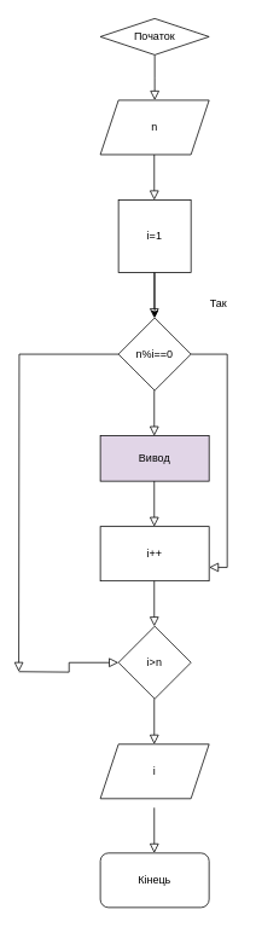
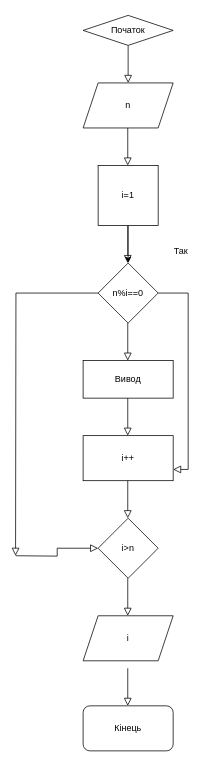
  <mxCell id="0" />
  <mxCell id="1" parent="0" />
  <mxCell id="2" value="" style="rounded=0;html=1;jettySize=auto;orthogonalLoop=1;fontSize=11;endArrow=block;endFill=0;endSize=8;strokeWidth=1;shadow=0;labelBackgroundColor=none;edgeStyle=orthogonalEdgeStyle;" parent="1" source="3" edge="1"><mxGeometry relative="1" as="geometry"><mxPoint x="170" y="110" as="targetPoint" /></mxGeometry></mxCell>
  <mxCell id="3" value="Початок" style="rhombus;whiteSpace=wrap;html=1;fontSize=12;glass=0;strokeWidth=1;shadow=0;" parent="1" vertex="1"><mxGeometry x="110" y="20" width="120" height="40" as="geometry" /></mxCell>
  <mxCell id="4" value="" style="rounded=0;html=1;jettySize=auto;orthogonalLoop=1;fontSize=11;endArrow=block;endFill=0;endSize=8;strokeWidth=1;shadow=0;labelBackgroundColor=none;edgeStyle=orthogonalEdgeStyle;" parent="1" edge="1"><mxGeometry relative="1" as="geometry"><mxPoint x="169.5" y="170" as="sourcePoint" /><mxPoint x="169.5" y="220" as="targetPoint" /><Array as="points"><mxPoint x="170" y="220" /><mxPoint x="170" y="220" /></Array></mxGeometry></mxCell>
  <mxCell id="5" value="n" style="shape=parallelogram;perimeter=parallelogramPerimeter;whiteSpace=wrap;html=1;fixedSize=1;" parent="1" vertex="1"><mxGeometry x="110" y="110" width="120" height="60" as="geometry" /></mxCell>
  <mxCell id="6" value="" style="edgeStyle=orthogonalEdgeStyle;rounded=0;orthogonalLoop=1;jettySize=auto;html=1;" edge="1" parent="1" source="7" target="8"><mxGeometry relative="1" as="geometry" /></mxCell>
  <mxCell id="7" value="i=1" style="whiteSpace=wrap;html=1;aspect=fixed;" parent="1" vertex="1"><mxGeometry x="130" y="220" width="80" height="80" as="geometry" /></mxCell>
  <mxCell id="8" value="n%i==0" style="rhombus;whiteSpace=wrap;html=1;" parent="1" vertex="1"><mxGeometry x="130" y="350" width="80" height="80" as="geometry" /></mxCell>
  <mxCell id="9" value="" style="rounded=0;html=1;jettySize=auto;orthogonalLoop=1;fontSize=11;endArrow=block;endFill=0;endSize=8;strokeWidth=1;shadow=0;labelBackgroundColor=none;edgeStyle=orthogonalEdgeStyle;" parent="1" edge="1"><mxGeometry relative="1" as="geometry"><mxPoint x="169.5" y="300" as="sourcePoint" /><mxPoint x="169.5" y="350" as="targetPoint" /></mxGeometry></mxCell>
  <mxCell id="10" value="i" style="shape=parallelogram;perimeter=parallelogramPerimeter;whiteSpace=wrap;html=1;fixedSize=1;" vertex="1" parent="1"><mxGeometry x="110" y="820" width="120" height="60" as="geometry" /></mxCell>
  <mxCell id="11" value="Кінець" style="rounded=1;whiteSpace=wrap;html=1;" vertex="1" parent="1"><mxGeometry x="110" y="940" width="120" height="60" as="geometry" /></mxCell>
  <mxCell id="12" value="i&amp;gt;n" style="rhombus;whiteSpace=wrap;html=1;" vertex="1" parent="1"><mxGeometry x="130" y="690" width="80" height="80" as="geometry" /></mxCell>
  <mxCell id="13" value="" style="rounded=0;html=1;jettySize=auto;orthogonalLoop=1;fontSize=11;endArrow=block;endFill=0;endSize=8;strokeWidth=1;shadow=0;labelBackgroundColor=none;edgeStyle=orthogonalEdgeStyle;" edge="1" parent="1"><mxGeometry relative="1" as="geometry"><mxPoint x="169.5" y="890" as="sourcePoint" /><mxPoint x="169.5" y="940" as="targetPoint" /><Array as="points"><mxPoint x="170" y="940" /><mxPoint x="170" y="940" /></Array></mxGeometry></mxCell>
  <mxCell id="14" value="" style="rounded=0;html=1;jettySize=auto;orthogonalLoop=1;fontSize=11;endArrow=block;endFill=0;endSize=8;strokeWidth=1;shadow=0;labelBackgroundColor=none;edgeStyle=orthogonalEdgeStyle;" edge="1" parent="1"><mxGeometry relative="1" as="geometry"><mxPoint x="169.5" y="820" as="targetPoint" /><mxPoint x="169.5" y="770" as="sourcePoint" /></mxGeometry></mxCell>
  <mxCell id="15" value="Так" style="text;html=1;align=center;verticalAlign=middle;resizable=0;points=[];autosize=1;strokeColor=none;fillColor=none;" vertex="1" parent="1"><mxGeometry x="220" y="320" width="40" height="30" as="geometry" /></mxCell>
- <mxCell id="16" value="Вивод" style="rounded=0;whiteSpace=wrap;html=1;fillColor=#e1d5e7;" vertex="1" parent="1"><mxGeometry x="110" y="480" width="120" height="50" as="geometry" /></mxCell>
+ <mxCell id="16" value="Вивод" style="rounded=0;whiteSpace=wrap;html=1;" vertex="1" parent="1"><mxGeometry x="110" y="480" width="120" height="50" as="geometry" /></mxCell>
  <mxCell id="17" value="" style="rounded=0;html=1;jettySize=auto;orthogonalLoop=1;fontSize=11;endArrow=block;endFill=0;endSize=8;strokeWidth=1;shadow=0;labelBackgroundColor=none;edgeStyle=orthogonalEdgeStyle;" edge="1" parent="1"><mxGeometry relative="1" as="geometry"><mxPoint x="169.5" y="430" as="sourcePoint" /><mxPoint x="169.5" y="480" as="targetPoint" /></mxGeometry></mxCell>
  <mxCell id="18" value="i++" style="rounded=0;whiteSpace=wrap;html=1;" vertex="1" parent="1"><mxGeometry x="110" y="580" width="120" height="60" as="geometry" /></mxCell>
  <mxCell id="19" value="" style="rounded=0;html=1;jettySize=auto;orthogonalLoop=1;fontSize=11;endArrow=block;endFill=0;endSize=8;strokeWidth=1;shadow=0;labelBackgroundColor=none;edgeStyle=orthogonalEdgeStyle;exitX=1;exitY=0.5;exitDx=0;exitDy=0;entryX=1;entryY=0.75;entryDx=0;entryDy=0;" edge="1" parent="1" source="8" target="18"><mxGeometry relative="1" as="geometry"><mxPoint x="270" y="380" as="sourcePoint" /><mxPoint x="270" y="430" as="targetPoint" /></mxGeometry></mxCell>
  <mxCell id="20" value="" style="rounded=0;html=1;jettySize=auto;orthogonalLoop=1;fontSize=11;endArrow=block;endFill=0;endSize=8;strokeWidth=1;shadow=0;labelBackgroundColor=none;edgeStyle=orthogonalEdgeStyle;exitX=0;exitY=0.5;exitDx=0;exitDy=0;" edge="1" parent="1" source="8"><mxGeometry relative="1" as="geometry"><mxPoint x="50" y="390" as="sourcePoint" /><mxPoint x="20" y="740" as="targetPoint" /></mxGeometry></mxCell>
  <mxCell id="21" value="" style="rounded=0;html=1;jettySize=auto;orthogonalLoop=1;fontSize=11;endArrow=block;endFill=0;endSize=8;strokeWidth=1;shadow=0;labelBackgroundColor=none;edgeStyle=orthogonalEdgeStyle;" edge="1" parent="1" target="12"><mxGeometry relative="1" as="geometry"><mxPoint x="70" y="750" as="targetPoint" /><mxPoint x="20" y="740" as="sourcePoint" /></mxGeometry></mxCell>
  <mxCell id="22" value="" style="rounded=0;html=1;jettySize=auto;orthogonalLoop=1;fontSize=11;endArrow=block;endFill=0;endSize=8;strokeWidth=1;shadow=0;labelBackgroundColor=none;edgeStyle=orthogonalEdgeStyle;" edge="1" parent="1"><mxGeometry relative="1" as="geometry"><mxPoint x="169.5" y="530" as="sourcePoint" /><mxPoint x="169.5" y="580" as="targetPoint" /><Array as="points"><mxPoint x="170" y="580" /><mxPoint x="170" y="580" /></Array></mxGeometry></mxCell>
  <mxCell id="23" value="" style="rounded=0;html=1;jettySize=auto;orthogonalLoop=1;fontSize=11;endArrow=block;endFill=0;endSize=8;strokeWidth=1;shadow=0;labelBackgroundColor=none;edgeStyle=orthogonalEdgeStyle;" edge="1" parent="1"><mxGeometry relative="1" as="geometry"><mxPoint x="169.5" y="640" as="sourcePoint" /><mxPoint x="169.5" y="690" as="targetPoint" /><Array as="points"><mxPoint x="170" y="690" /><mxPoint x="170" y="690" /></Array></mxGeometry></mxCell>
